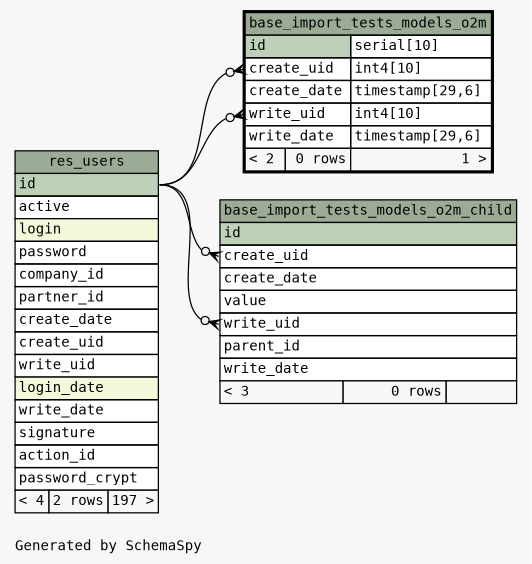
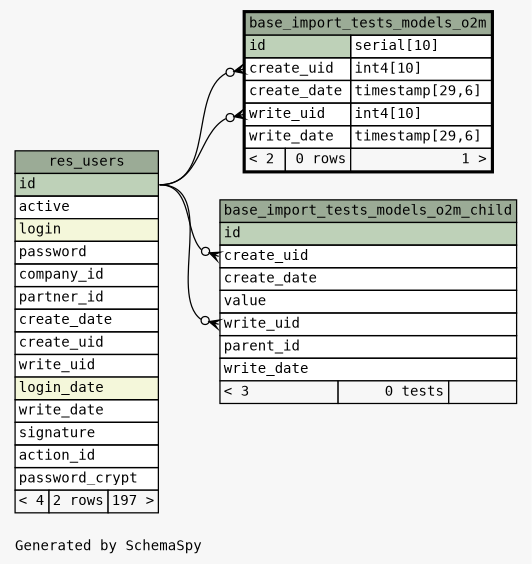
  digraph {
    bgcolor="#f7f7f7"
    fontname="DejaVu Sans Mono"
    fontsize=11
    label="\nGenerated by SchemaSpy"
    labeljust=l
    nodesep=0.18
    rankdir=RL
    ranksep=0.46
    node [fontname="DejaVu Sans Mono" fontsize=11 shape=plaintext]
    edge [arrowhead=none arrowsize=0.8 arrowtail=crowodot dir=back fontname="DejaVu Sans Mono" headport="id:e" tailport="create_uid:w"]
    n1 [label=<     <TABLE BORDER="2" CELLBORDER="1" CELLSPACING="0" BGCOLOR="#ffffff">       <TR><TD COLSPAN="3" BGCOLOR="#9bab96" ALIGN="CENTER">base_import_tests_models_o2m</TD></TR>       <TR><TD PORT="id" COLSPAN="2" BGCOLOR="#bed1b8" ALIGN="LEFT">id</TD><TD PORT="id.type" ALIGN="LEFT">serial[10]</TD></TR>       <TR><TD PORT="create_uid" COLSPAN="2" ALIGN="LEFT">create_uid</TD><TD PORT="create_uid.type" ALIGN="LEFT">int4[10]</TD></TR>       <TR><TD PORT="create_date" COLSPAN="2" ALIGN="LEFT">create_date</TD><TD PORT="create_date.type" ALIGN="LEFT">timestamp[29,6]</TD></TR>       <TR><TD PORT="write_uid" COLSPAN="2" ALIGN="LEFT">write_uid</TD><TD PORT="write_uid.type" ALIGN="LEFT">int4[10]</TD></TR>       <TR><TD PORT="write_date" COLSPAN="2" ALIGN="LEFT">write_date</TD><TD PORT="write_date.type" ALIGN="LEFT">timestamp[29,6]</TD></TR>       <TR><TD ALIGN="LEFT" BGCOLOR="#f7f7f7">&lt; 2</TD><TD ALIGN="RIGHT" BGCOLOR="#f7f7f7">0 rows</TD><TD ALIGN="RIGHT" BGCOLOR="#f7f7f7">1 &gt;</TD></TR>     </TABLE>>]
    n2 [label=<     <TABLE BORDER="0" CELLBORDER="1" CELLSPACING="0" BGCOLOR="#ffffff">       <TR><TD COLSPAN="3" BGCOLOR="#9bab96" ALIGN="CENTER">res_users</TD></TR>       <TR><TD PORT="id" COLSPAN="3" BGCOLOR="#bed1b8" ALIGN="LEFT">id</TD></TR>       <TR><TD PORT="active" COLSPAN="3" ALIGN="LEFT">active</TD></TR>       <TR><TD PORT="login" COLSPAN="3" BGCOLOR="#f4f7da" ALIGN="LEFT">login</TD></TR>       <TR><TD PORT="password" COLSPAN="3" ALIGN="LEFT">password</TD></TR>       <TR><TD PORT="company_id" COLSPAN="3" ALIGN="LEFT">company_id</TD></TR>       <TR><TD PORT="partner_id" COLSPAN="3" ALIGN="LEFT">partner_id</TD></TR>       <TR><TD PORT="create_date" COLSPAN="3" ALIGN="LEFT">create_date</TD></TR>       <TR><TD PORT="create_uid" COLSPAN="3" ALIGN="LEFT">create_uid</TD></TR>       <TR><TD PORT="write_uid" COLSPAN="3" ALIGN="LEFT">write_uid</TD></TR>       <TR><TD PORT="login_date" COLSPAN="3" BGCOLOR="#f4f7da" ALIGN="LEFT">login_date</TD></TR>       <TR><TD PORT="write_date" COLSPAN="3" ALIGN="LEFT">write_date</TD></TR>       <TR><TD PORT="signature" COLSPAN="3" ALIGN="LEFT">signature</TD></TR>       <TR><TD PORT="action_id" COLSPAN="3" ALIGN="LEFT">action_id</TD></TR>       <TR><TD PORT="password_crypt" COLSPAN="3" ALIGN="LEFT">password_crypt</TD></TR>       <TR><TD ALIGN="LEFT" BGCOLOR="#f7f7f7">&lt; 4</TD><TD ALIGN="RIGHT" BGCOLOR="#f7f7f7">2 rows</TD><TD ALIGN="RIGHT" BGCOLOR="#f7f7f7">197 &gt;</TD></TR>     </TABLE>>]
-   n3 [label=<     <TABLE BORDER="0" CELLBORDER="1" CELLSPACING="0" BGCOLOR="#ffffff">       <TR><TD COLSPAN="3" BGCOLOR="#9bab96" ALIGN="CENTER">base_import_tests_models_o2m_child</TD></TR>       <TR><TD PORT="id" COLSPAN="3" BGCOLOR="#bed1b8" ALIGN="LEFT">id</TD></TR>       <TR><TD PORT="create_uid" COLSPAN="3" ALIGN="LEFT">create_uid</TD></TR>       <TR><TD PORT="create_date" COLSPAN="3" ALIGN="LEFT">create_date</TD></TR>       <TR><TD PORT="value" COLSPAN="3" ALIGN="LEFT">value</TD></TR>       <TR><TD PORT="write_uid" COLSPAN="3" ALIGN="LEFT">write_uid</TD></TR>       <TR><TD PORT="parent_id" COLSPAN="3" ALIGN="LEFT">parent_id</TD></TR>       <TR><TD PORT="write_date" COLSPAN="3" ALIGN="LEFT">write_date</TD></TR>       <TR><TD ALIGN="LEFT" BGCOLOR="#f7f7f7">&lt; 3</TD><TD ALIGN="RIGHT" BGCOLOR="#f7f7f7">0 rows</TD><TD ALIGN="RIGHT" BGCOLOR="#f7f7f7">  </TD></TR>     </TABLE>>]
+   n3 [label=<     <TABLE BORDER="0" CELLBORDER="1" CELLSPACING="0" BGCOLOR="#ffffff">       <TR><TD COLSPAN="3" BGCOLOR="#9bab96" ALIGN="CENTER">base_import_tests_models_o2m_child</TD></TR>       <TR><TD PORT="id" COLSPAN="3" BGCOLOR="#bed1b8" ALIGN="LEFT">id</TD></TR>       <TR><TD PORT="create_uid" COLSPAN="3" ALIGN="LEFT">create_uid</TD></TR>       <TR><TD PORT="create_date" COLSPAN="3" ALIGN="LEFT">create_date</TD></TR>       <TR><TD PORT="value" COLSPAN="3" ALIGN="LEFT">value</TD></TR>       <TR><TD PORT="write_uid" COLSPAN="3" ALIGN="LEFT">write_uid</TD></TR>       <TR><TD PORT="parent_id" COLSPAN="3" ALIGN="LEFT">parent_id</TD></TR>       <TR><TD PORT="write_date" COLSPAN="3" ALIGN="LEFT">write_date</TD></TR>       <TR><TD ALIGN="LEFT" BGCOLOR="#f7f7f7">&lt; 3</TD><TD ALIGN="RIGHT" BGCOLOR="#f7f7f7">0 tests</TD><TD ALIGN="RIGHT" BGCOLOR="#f7f7f7">  </TD></TR>     </TABLE>>]
    n1 -> n2
    n1 -> n2 [tailport="write_uid:w"]
    n3 -> n2
    n3 -> n2 [tailport="write_uid:w"]
  }
